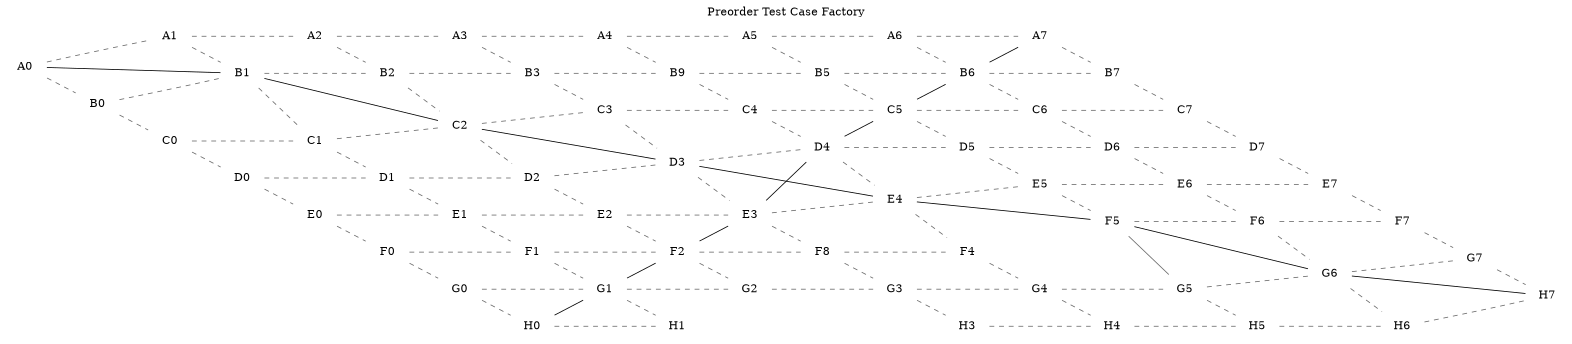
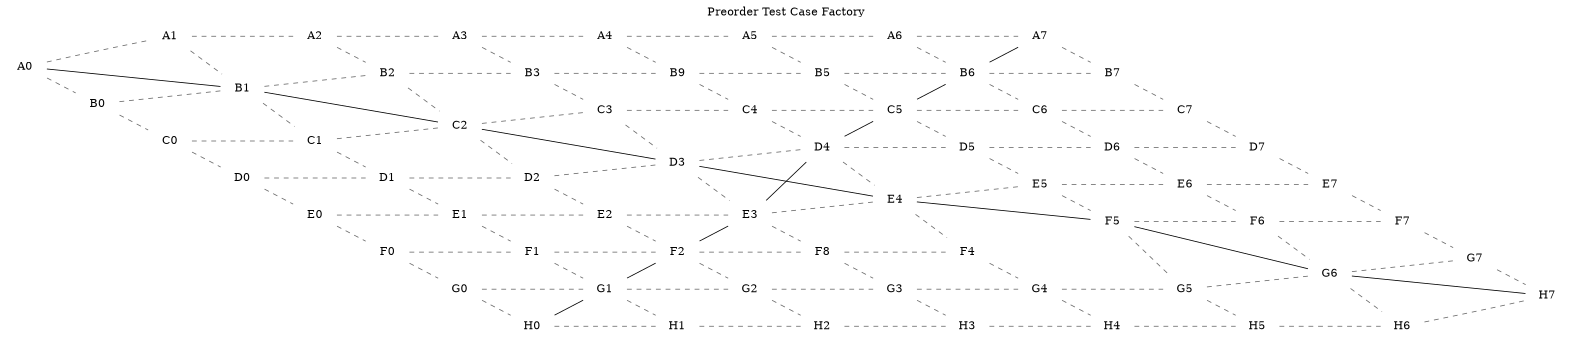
  graph {
    fontname="DejaVu Serif"
    label="Preorder Test Case Factory"
    labelloc=t
    rank=same
    rankdir=LR
    node [fontname="DejaVu Serif" shape=plaintext]
    edge [fontname="DejaVu Serif" color=dimgrey style=dashed weight=1000]
    A0
    B1
    A1
    B0
    C2
    B2
    C1
    A2
    C0
    D3
    C3
    D2
    B3
    D1
    E4
    E3
    D4
    C4
    E2
    F5
    E5
    F4
    n23 [label=F8]
    C5
    D5
    G6
    F6
    G5
    E6
    G4
    H7
    G7
    H6
    F7
    H5
    H0
    G1
    H1
    F2
    G2
+   H2
    G3
    B6
    C6
    D6
    A7
    B7
    C7
    A3
    A4
    A5
    n52 [label=B9]
    A6
    B5
    D0
    D7
    E0
    E1
    E7
    F0
    F1
    G0
    H3
    H4
    A0 -- B1 [color="" style="" weight=""]
    A0 -- A1
    A0 -- B0
    B1 -- C2 [color="" style="" weight=""]
    B1 -- B2
    B1 -- C1
    A1 -- B1
    A1 -- A2
    B0 -- B1
    B0 -- C0
    C2 -- D3 [color="" style="" weight=""]
    C2 -- C3
    C2 -- D2
    B2 -- C2
    B2 -- B3
    C1 -- C2
    C1 -- D1
    A2 -- B2
    A2 -- A3
    C0 -- C1
    C0 -- D0
    D3 -- E4 [color="" style="" weight=""]
    D3 -- E3
    D3 -- D4
    C3 -- D3
    C3 -- C4
    D2 -- D3
    D2 -- E2
    B3 -- C3
    B3 -- n52
    D1 -- D2
    D1 -- E1
    E4 -- F5 [color="" style="" weight=""]
    E4 -- E5
    E4 -- F4
    E3 -- E4
    E3 -- D4 [color="" style="" weight=""]
    E3 -- n23
    D4 -- E4
    D4 -- C5 [color="" style="" weight=""]
    D4 -- D5
    C4 -- D4
    C4 -- C5
    E2 -- E3
    E2 -- F2
    F5 -- G6 [color="" style="" weight=""]
    F5 -- F6
-   F5 -- G5 [style=solid]
+   F5 -- G5
    E5 -- F5
    E5 -- E6
    F4 -- G4
    n23 -- F4
    n23 -- G3
    C5 -- D5
    C5 -- B6 [color="" style="" weight=""]
    C5 -- C6
    D5 -- E5
    D5 -- D6
    G6 -- H7 [color="" style="" weight=""]
    G6 -- G7
    G6 -- H6
    F6 -- G6
    F6 -- F7
    G5 -- G6
    G5 -- H5
    E6 -- F6
    E6 -- E7
    G4 -- G5
    G4 -- H4
    G7 -- H7
    H6 -- H7
    F7 -- G7
    H5 -- H6
    H0 -- G1 [color="" style="" weight=""]
    H0 -- H1
    G1 -- H1
    G1 -- F2 [color="" style="" weight=""]
    G1 -- G2
+   H1 -- H2
    F2 -- E3 [color="" style="" weight=""]
    F2 -- n23
    F2 -- G2
+   G2 -- H2
    G2 -- G3
+   H2 -- H3
    G3 -- G4
    G3 -- H3
    B6 -- C6
    B6 -- A7 [color="" style="" weight=""]
    B6 -- B7
    C6 -- D6
    C6 -- C7
    D6 -- E6
    D6 -- D7
    A7 -- B7
    B7 -- C7
    C7 -- D7
    A3 -- B3
    A3 -- A4
    A4 -- A5
    A4 -- n52
    A5 -- A6
    A5 -- B5
    n52 -- C4
    n52 -- B5
    A6 -- B6
    A6 -- A7
    B5 -- C5
    B5 -- B6
    D0 -- D1
    D0 -- E0
    D7 -- E7
    E0 -- E1
    E0 -- F0
    E1 -- E2
    E1 -- F1
    E7 -- F7
    F0 -- F1
    F0 -- G0
    F1 -- G1
    F1 -- F2
    G0 -- H0
    G0 -- G1
    H3 -- H4
    H4 -- H5
  }
